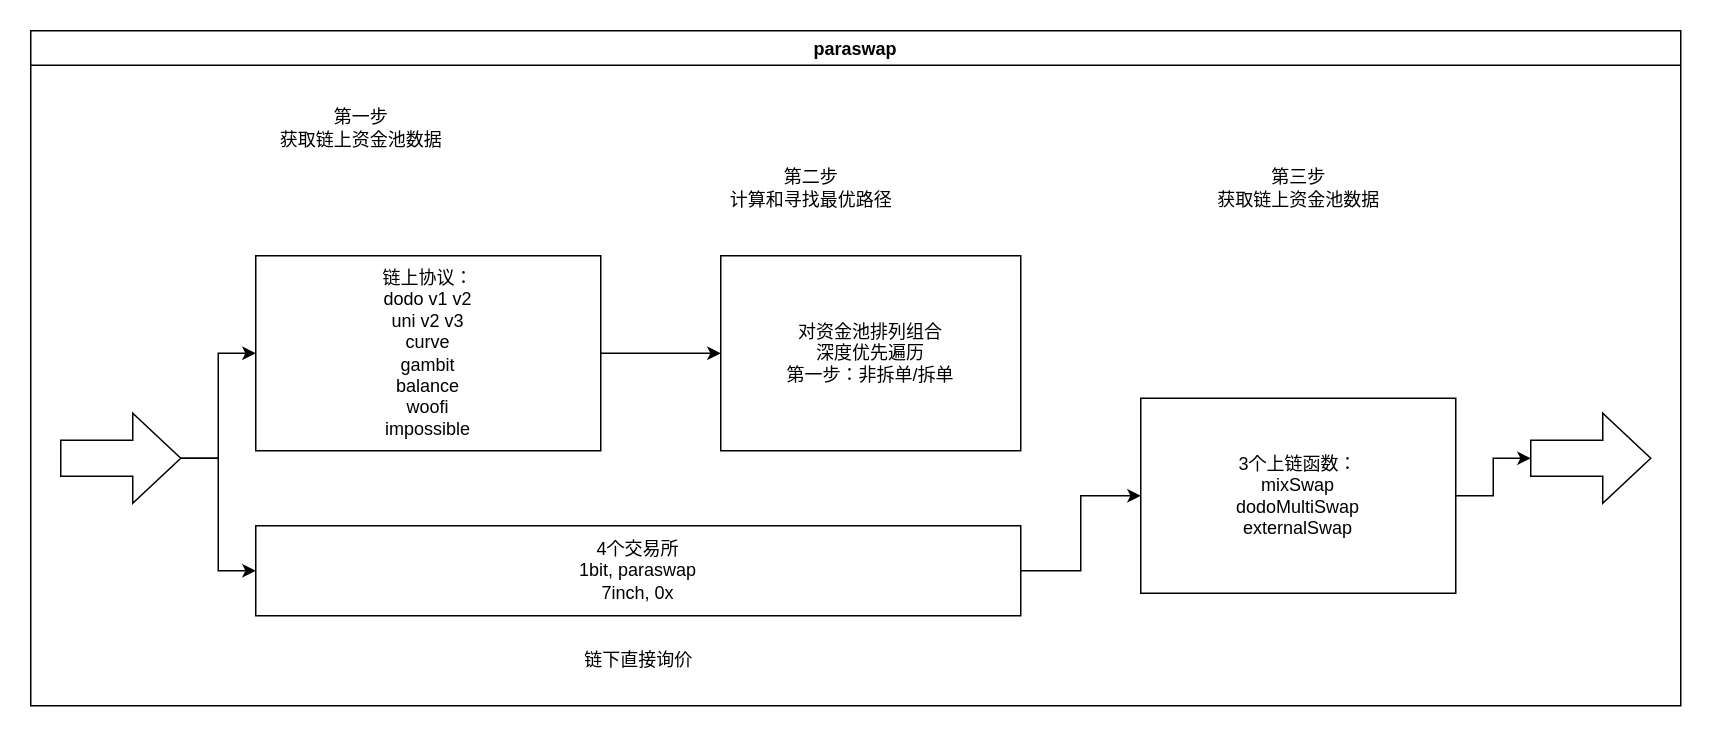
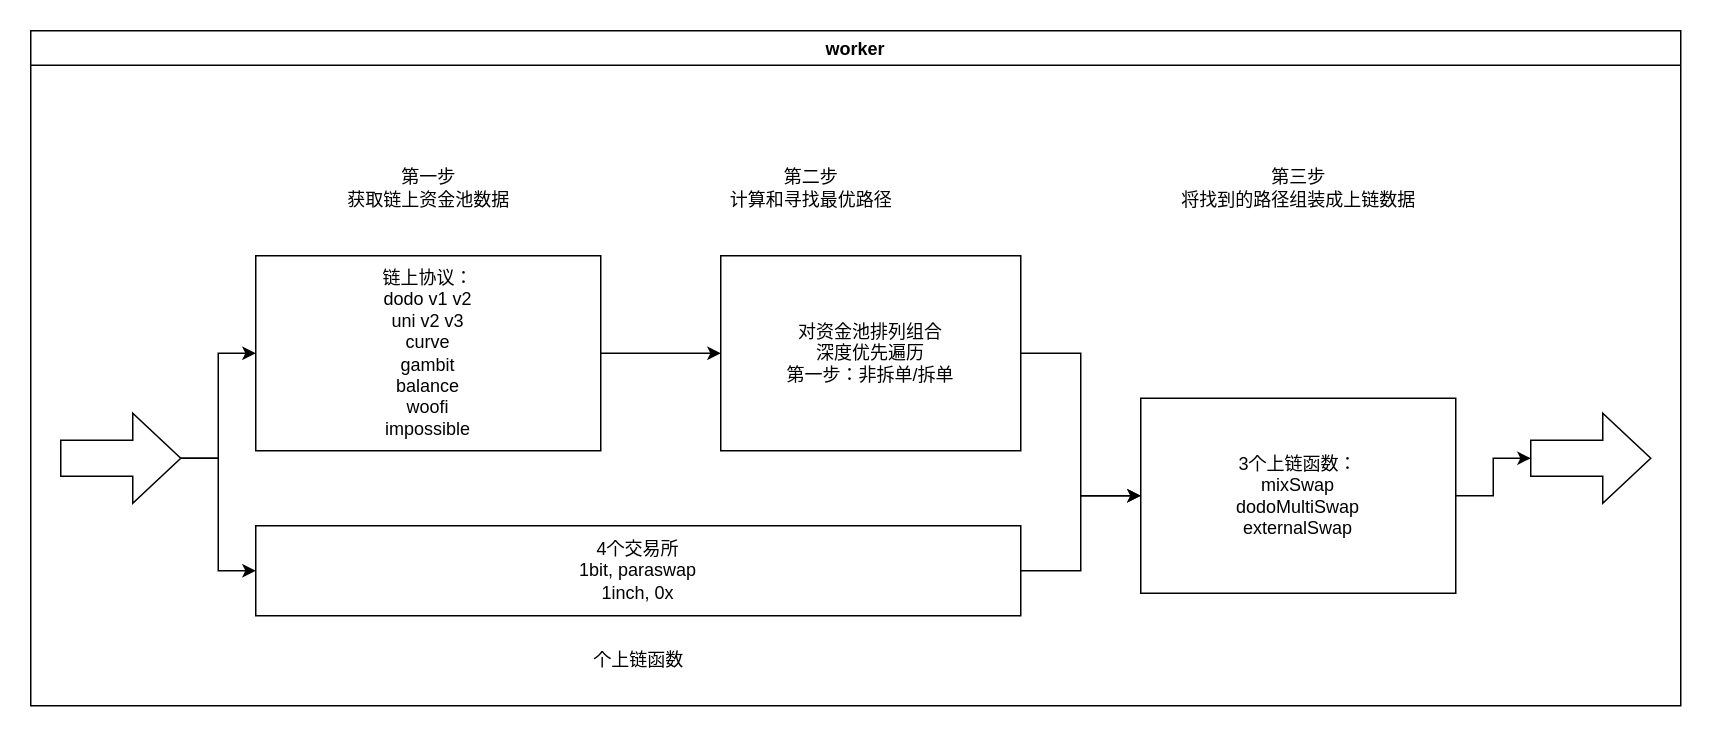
  <mxCell id="0" />
  <mxCell id="1" parent="0" />
  <mxCell id="2" value="" style="edgeStyle=orthogonalEdgeStyle;rounded=0;orthogonalLoop=1;jettySize=auto;html=1;" edge="1" parent="1" source="3" target="6"><mxGeometry relative="1" as="geometry" /></mxCell>
  <mxCell id="3" value="链上协议：&lt;br&gt;dodo v1 v2&lt;br&gt;uni v2 v3&lt;br&gt;curve&lt;br&gt;gambit&lt;br&gt;balance&lt;br&gt;woofi&lt;br&gt;impossible" style="rounded=0;whiteSpace=wrap;html=1;" vertex="1" parent="1"><mxGeometry x="170" y="170" width="230" height="130" as="geometry" /></mxCell>
- <mxCell id="4" value="第一步&lt;br&gt;获取链上资金池数据" style="text;html=1;align=center;verticalAlign=middle;resizable=0;points=[];autosize=1;strokeColor=none;fillColor=none;" vertex="1" parent="1"><mxGeometry x="180" y="70" width="120" height="30" as="geometry" /></mxCell>
+ <mxCell id="4" value="第一步&lt;br&gt;获取链上资金池数据" style="text;html=1;align=center;verticalAlign=middle;resizable=0;points=[];autosize=1;strokeColor=none;fillColor=none;" vertex="1" parent="1"><mxGeometry x="225" y="110" width="120" height="30" as="geometry" /></mxCell>
+ <mxCell id="5" value="" style="edgeStyle=orthogonalEdgeStyle;rounded=0;orthogonalLoop=1;jettySize=auto;html=1;" edge="1" parent="1" source="6" target="9"><mxGeometry relative="1" as="geometry" /></mxCell>
  <mxCell id="6" value="对资金池排列组合&lt;br&gt;深度优先遍历&lt;br&gt;第一步：非拆单/拆单" style="rounded=0;whiteSpace=wrap;html=1;" vertex="1" parent="1"><mxGeometry x="480" y="170" width="200" height="130" as="geometry" /></mxCell>
  <mxCell id="7" value="第二步&lt;br&gt;计算和寻找最优路径" style="text;html=1;align=center;verticalAlign=middle;resizable=0;points=[];autosize=1;strokeColor=none;fillColor=none;" vertex="1" parent="1"><mxGeometry x="480" y="110" width="120" height="30" as="geometry" /></mxCell>
  <mxCell id="8" value="" style="edgeStyle=orthogonalEdgeStyle;rounded=0;orthogonalLoop=1;jettySize=auto;html=1;" edge="1" parent="1" source="9" target="18"><mxGeometry relative="1" as="geometry" /></mxCell>
  <mxCell id="9" value="3个上链函数：&lt;br&gt;mixSwap&lt;br&gt;dodoMultiSwap&lt;br&gt;externalSwap" style="rounded=0;whiteSpace=wrap;html=1;" vertex="1" parent="1"><mxGeometry x="760" y="265" width="210" height="130" as="geometry" /></mxCell>
- <mxCell id="10" value="第三步&lt;br&gt;获取链上资金池数据" style="text;html=1;align=center;verticalAlign=middle;resizable=0;points=[];autosize=1;strokeColor=none;fillColor=none;" vertex="1" parent="1"><mxGeometry x="780" y="110" width="170" height="30" as="geometry" /></mxCell>
+ <mxCell id="10" value="第三步&lt;br&gt;将找到的路径组装成上链数据" style="text;html=1;align=center;verticalAlign=middle;resizable=0;points=[];autosize=1;strokeColor=none;fillColor=none;" vertex="1" parent="1"><mxGeometry x="780" y="110" width="170" height="30" as="geometry" /></mxCell>
  <mxCell id="11" value="" style="edgeStyle=orthogonalEdgeStyle;rounded=0;orthogonalLoop=1;jettySize=auto;html=1;" edge="1" parent="1" source="12" target="9"><mxGeometry relative="1" as="geometry" /></mxCell>
- <mxCell id="12" value="4个交易所&lt;br&gt;1bit, paraswap&lt;br&gt;7inch, 0x" style="rounded=0;whiteSpace=wrap;html=1;" vertex="1" parent="1"><mxGeometry x="170" y="350" width="510" height="60" as="geometry" /></mxCell>
- <mxCell id="13" value="链下直接询价" style="text;html=1;align=center;verticalAlign=middle;resizable=0;points=[];autosize=1;strokeColor=none;fillColor=none;" vertex="1" parent="1"><mxGeometry x="380" y="430" width="90" height="20" as="geometry" /></mxCell>
- <mxCell id="14" value="paraswap" style="swimlane;" vertex="1" parent="1"><mxGeometry x="20" y="20" width="1100" height="450" as="geometry"><mxRectangle x="80" y="80" width="70" height="23" as="alternateBounds" /></mxGeometry></mxCell>
+ <mxCell id="12" value="4个交易所&lt;br&gt;1bit, paraswap&lt;br&gt;1inch, 0x" style="rounded=0;whiteSpace=wrap;html=1;" vertex="1" parent="1"><mxGeometry x="170" y="350" width="510" height="60" as="geometry" /></mxCell>
+ <mxCell id="13" value="个上链函数" style="text;html=1;align=center;verticalAlign=middle;resizable=0;points=[];autosize=1;strokeColor=none;fillColor=none;" vertex="1" parent="1"><mxGeometry x="380" y="430" width="90" height="20" as="geometry" /></mxCell>
+ <mxCell id="14" value="worker" style="swimlane;" vertex="1" parent="1"><mxGeometry x="20" y="20" width="1100" height="450" as="geometry"><mxRectangle x="80" y="80" width="70" height="23" as="alternateBounds" /></mxGeometry></mxCell>
  <mxCell id="15" value="" style="edgeStyle=orthogonalEdgeStyle;rounded=0;orthogonalLoop=1;jettySize=auto;html=1;" edge="1" parent="1" source="17" target="3"><mxGeometry relative="1" as="geometry" /></mxCell>
  <mxCell id="16" style="edgeStyle=orthogonalEdgeStyle;rounded=0;orthogonalLoop=1;jettySize=auto;html=1;entryX=0;entryY=0.5;entryDx=0;entryDy=0;" edge="1" parent="1" source="17" target="12"><mxGeometry relative="1" as="geometry" /></mxCell>
  <mxCell id="17" value="" style="shape=singleArrow;whiteSpace=wrap;html=1;arrowWidth=0.4;arrowSize=0.4;" vertex="1" parent="1"><mxGeometry x="40" y="275" width="80" height="60" as="geometry" /></mxCell>
  <mxCell id="18" value="" style="shape=singleArrow;whiteSpace=wrap;html=1;arrowWidth=0.4;arrowSize=0.4;" vertex="1" parent="1"><mxGeometry x="1020" y="275" width="80" height="60" as="geometry" /></mxCell>
